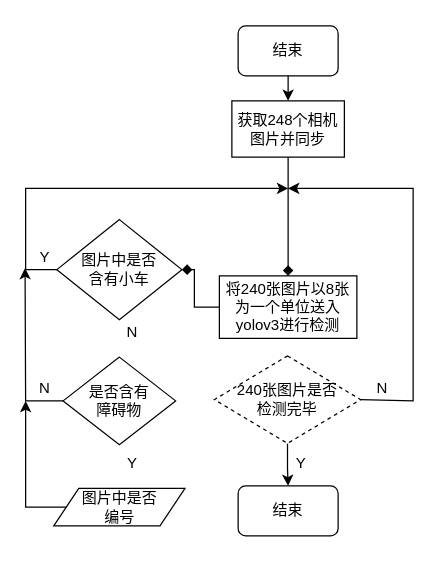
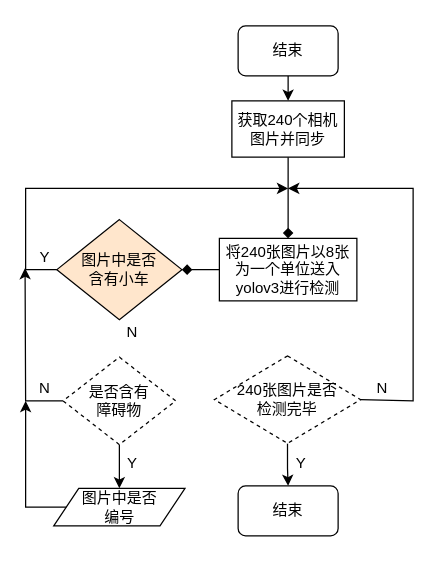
  <mxCell id="0" />
  <mxCell id="1" parent="0" />
  <mxCell id="2" value="" style="edgeStyle=orthogonalEdgeStyle;rounded=0;orthogonalLoop=1;jettySize=auto;html=1;exitX=0.5;exitY=1;exitDx=0;exitDy=0;" edge="1" parent="1" source="19"><mxGeometry relative="1" as="geometry"><mxPoint x="230" y="40" as="sourcePoint" /><mxPoint x="230" y="80" as="targetPoint" /></mxGeometry></mxCell>
  <mxCell id="3" value="" style="edgeStyle=orthogonalEdgeStyle;rounded=0;orthogonalLoop=1;jettySize=auto;html=1;endArrow=diamond;" edge="1" parent="1" source="4" target="6"><mxGeometry relative="1" as="geometry" /></mxCell>
- <mxCell id="4" value="获取248个相机图片并同步" style="rounded=0;whiteSpace=wrap;html=1;" vertex="1" parent="1"><mxGeometry x="185" y="80" width="90" height="45" as="geometry" /></mxCell>
+ <mxCell id="4" value="获取240个相机图片并同步" style="rounded=0;whiteSpace=wrap;html=1;" vertex="1" parent="1"><mxGeometry x="185" y="80" width="90" height="45" as="geometry" /></mxCell>
  <mxCell id="5" value="" style="edgeStyle=orthogonalEdgeStyle;rounded=0;orthogonalLoop=1;jettySize=auto;html=1;endArrow=diamond;" edge="1" parent="1" source="6" target="7"><mxGeometry relative="1" as="geometry" /></mxCell>
- <mxCell id="6" value="将240张图片以8张为一个单位送入yolov3进行检测" style="rounded=0;whiteSpace=wrap;html=1;" vertex="1" parent="1"><mxGeometry x="175" y="220" width="110" height="50" as="geometry" /></mxCell>
- <mxCell id="7" value="图片中是否&lt;br&gt;含有小车" style="rhombus;whiteSpace=wrap;html=1;rounded=0;" vertex="1" parent="1"><mxGeometry x="45" y="175" width="100" height="80" as="geometry" /></mxCell>
+ <mxCell id="6" value="将240张图片以8张为一个单位送入yolov3进行检测" style="rounded=0;whiteSpace=wrap;html=1;" vertex="1" parent="1"><mxGeometry x="175" y="190" width="110" height="50" as="geometry" /></mxCell>
+ <mxCell id="7" value="图片中是否&lt;br&gt;含有小车" style="rhombus;whiteSpace=wrap;html=1;rounded=0;fillColor=#ffe6cc;" vertex="1" parent="1"><mxGeometry x="45" y="175" width="100" height="80" as="geometry" /></mxCell>
  <mxCell id="8" value="Y" style="text;html=1;align=center;verticalAlign=middle;resizable=0;points=[];autosize=1;strokeColor=none;fillColor=none;" vertex="1" parent="1"><mxGeometry x="20" y="190" width="30" height="30" as="geometry" /></mxCell>
  <mxCell id="9" value="N" style="text;html=1;align=center;verticalAlign=middle;resizable=0;points=[];autosize=1;strokeColor=none;fillColor=none;" vertex="1" parent="1"><mxGeometry x="90" y="250" width="30" height="30" as="geometry" /></mxCell>
- <mxCell id="11" value="是否含有&lt;br&gt;障碍物" style="rhombus;whiteSpace=wrap;html=1;" vertex="1" parent="1"><mxGeometry x="50" y="285" width="90" height="70" as="geometry" /></mxCell>
+ <mxCell id="10" style="edgeStyle=orthogonalEdgeStyle;rounded=0;orthogonalLoop=1;jettySize=auto;html=1;" edge="1" parent="1" source="11" target="13"><mxGeometry relative="1" as="geometry" /></mxCell>
+ <mxCell id="11" value="是否含有&lt;br&gt;障碍物" style="rhombus;whiteSpace=wrap;html=1;dashed=1;" vertex="1" parent="1"><mxGeometry x="50" y="285" width="90" height="70" as="geometry" /></mxCell>
  <mxCell id="12" value="N" style="text;html=1;align=center;verticalAlign=middle;resizable=0;points=[];autosize=1;strokeColor=none;fillColor=none;" vertex="1" parent="1"><mxGeometry x="20" y="295" width="30" height="30" as="geometry" /></mxCell>
  <mxCell id="13" value="图片中是否&lt;br&gt;编号" style="shape=parallelogram;perimeter=parallelogramPerimeter;whiteSpace=wrap;html=1;fixedSize=1;" vertex="1" parent="1"><mxGeometry x="42.5" y="390" width="105" height="30" as="geometry" /></mxCell>
  <mxCell id="14" style="edgeStyle=orthogonalEdgeStyle;rounded=0;orthogonalLoop=1;jettySize=auto;html=1;entryX=0.5;entryY=0;entryDx=0;entryDy=0;" edge="1" parent="1" source="15" target="17"><mxGeometry relative="1" as="geometry" /></mxCell>
  <mxCell id="15" value="240张图片是否&lt;br&gt;检测完毕" style="rhombus;whiteSpace=wrap;html=1;rounded=0;dashed=1;" vertex="1" parent="1"><mxGeometry x="171" y="284" width="117" height="70" as="geometry" /></mxCell>
  <mxCell id="16" value="N" style="text;html=1;align=center;verticalAlign=middle;resizable=0;points=[];autosize=1;strokeColor=none;fillColor=none;" vertex="1" parent="1"><mxGeometry x="290" y="295" width="30" height="30" as="geometry" /></mxCell>
  <mxCell id="17" value="结束" style="rounded=1;whiteSpace=wrap;html=1;" vertex="1" parent="1"><mxGeometry x="190" y="388" width="80" height="40" as="geometry" /></mxCell>
  <mxCell id="18" value="Y" style="text;html=1;align=center;verticalAlign=middle;resizable=0;points=[];autosize=1;strokeColor=none;fillColor=none;" vertex="1" parent="1"><mxGeometry x="225" y="355" width="30" height="30" as="geometry" /></mxCell>
  <mxCell id="19" value="结束" style="rounded=1;whiteSpace=wrap;html=1;" vertex="1" parent="1"><mxGeometry x="190" y="20" width="80" height="40" as="geometry" /></mxCell>
  <mxCell id="20" value="" style="endArrow=classic;html=1;rounded=0;exitX=0;exitY=0.5;exitDx=0;exitDy=0;" edge="1" parent="1" source="7"><mxGeometry width="50" height="50" relative="1" as="geometry"><mxPoint x="110" y="220" as="sourcePoint" /><mxPoint x="230" y="150" as="targetPoint" /><Array as="points"><mxPoint x="20" y="215" /><mxPoint x="20" y="150" /></Array></mxGeometry></mxCell>
  <mxCell id="21" value="" style="endArrow=classic;html=1;rounded=0;exitX=0;exitY=0.5;exitDx=0;exitDy=0;entryX=-0.015;entryY=0.792;entryDx=0;entryDy=0;entryPerimeter=0;" edge="1" parent="1" source="11" target="8"><mxGeometry width="50" height="50" relative="1" as="geometry"><mxPoint x="130" y="310" as="sourcePoint" /><mxPoint x="180" y="260" as="targetPoint" /><Array as="points"><mxPoint x="20" y="320" /></Array></mxGeometry></mxCell>
  <mxCell id="22" value="" style="endArrow=classic;html=1;rounded=0;exitX=0;exitY=0.5;exitDx=0;exitDy=0;" edge="1" parent="1" source="13"><mxGeometry width="50" height="50" relative="1" as="geometry"><mxPoint x="110" y="360" as="sourcePoint" /><mxPoint x="20" y="320" as="targetPoint" /><Array as="points"><mxPoint x="20" y="405" /></Array></mxGeometry></mxCell>
  <mxCell id="23" value="Y" style="text;html=1;align=center;verticalAlign=middle;resizable=0;points=[];autosize=1;strokeColor=none;fillColor=none;" vertex="1" parent="1"><mxGeometry x="90" y="355" width="30" height="30" as="geometry" /></mxCell>
  <mxCell id="24" value="" style="endArrow=classic;html=1;rounded=0;exitX=1;exitY=0.5;exitDx=0;exitDy=0;" edge="1" parent="1" source="15"><mxGeometry width="50" height="50" relative="1" as="geometry"><mxPoint x="200" y="220" as="sourcePoint" /><mxPoint x="230" y="150" as="targetPoint" /><Array as="points"><mxPoint x="330" y="320" /><mxPoint x="330" y="150" /></Array></mxGeometry></mxCell>
